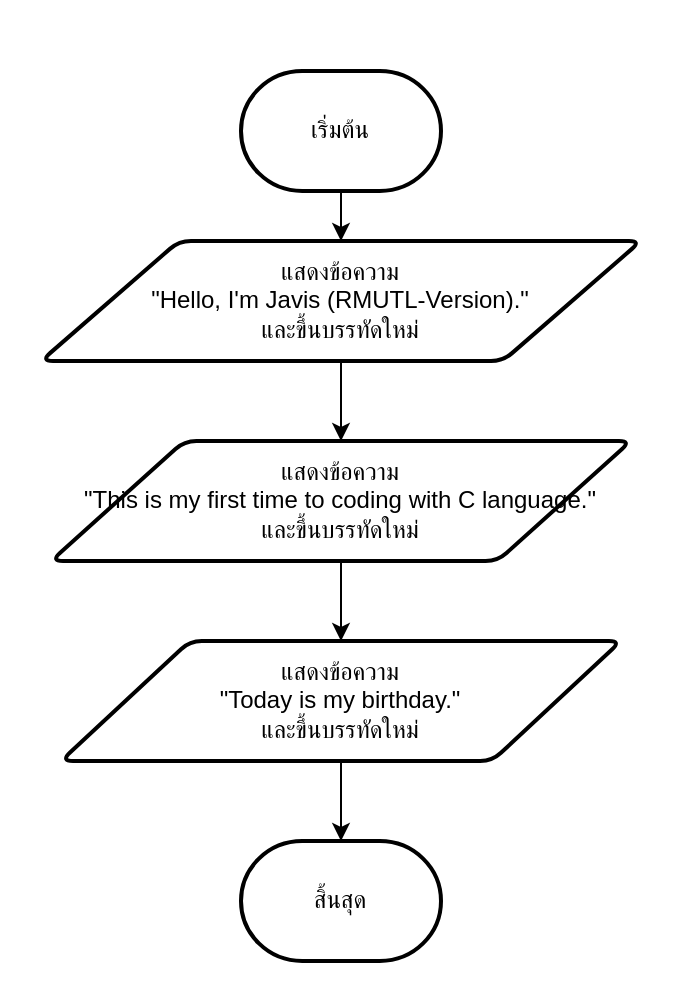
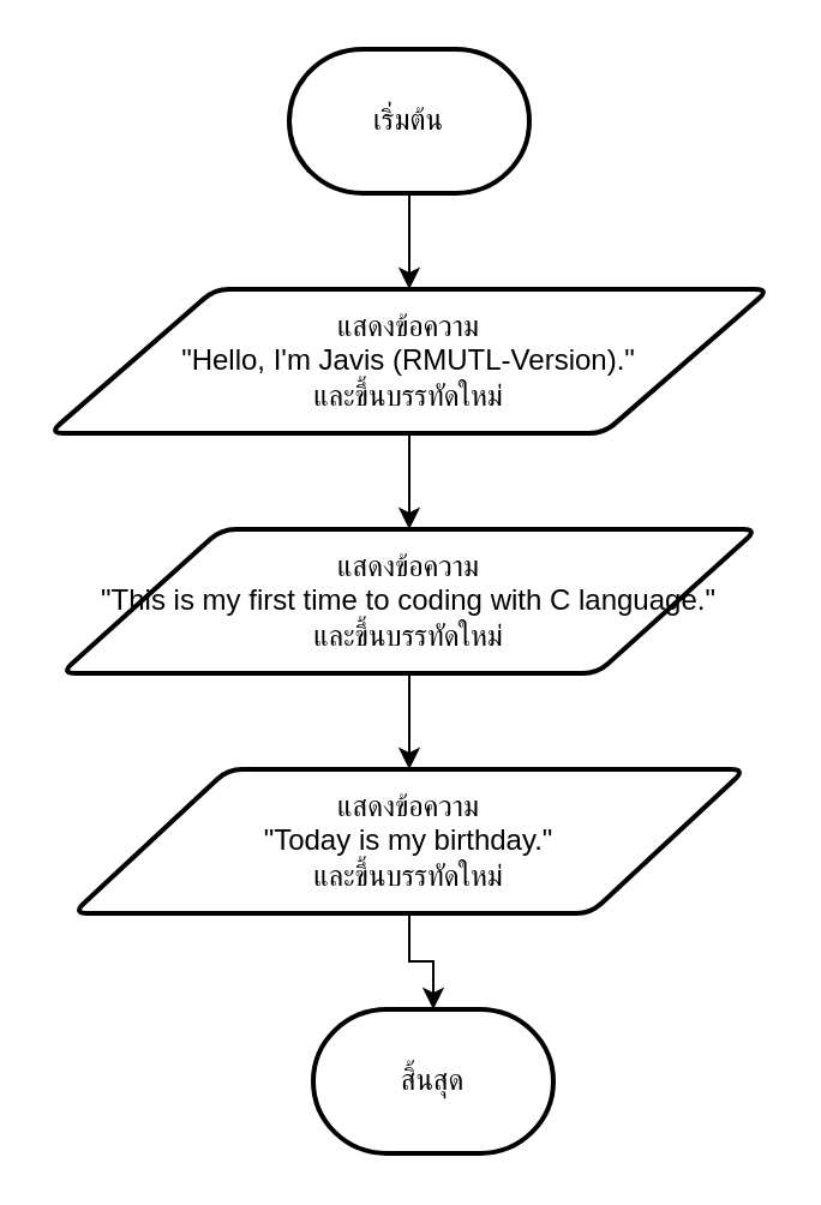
  <mxCell id="0" />
  <mxCell id="1" parent="0" />
  <mxCell id="2" value="" style="edgeStyle=orthogonalEdgeStyle;rounded=0;orthogonalLoop=1;jettySize=auto;html=1;" edge="1" parent="1" source="3" target="8"><mxGeometry relative="1" as="geometry" /></mxCell>
- <mxCell id="3" value="เริ่มต้น" style="strokeWidth=2;html=1;shape=mxgraph.flowchart.terminator;whiteSpace=wrap;" vertex="1" parent="1"><mxGeometry x="120" y="35" width="100" height="60" as="geometry" /></mxCell>
- <mxCell id="4" value="สิ้นสุด" style="strokeWidth=2;html=1;shape=mxgraph.flowchart.terminator;whiteSpace=wrap;" vertex="1" parent="1"><mxGeometry x="120" y="420" width="100" height="60" as="geometry" /></mxCell>
+ <mxCell id="3" value="เริ่มต้น" style="strokeWidth=2;html=1;shape=mxgraph.flowchart.terminator;whiteSpace=wrap;" vertex="1" parent="1"><mxGeometry x="120" y="20" width="100" height="60" as="geometry" /></mxCell>
+ <mxCell id="4" value="สิ้นสุด" style="strokeWidth=2;html=1;shape=mxgraph.flowchart.terminator;whiteSpace=wrap;" vertex="1" parent="1"><mxGeometry x="130" y="420" width="100" height="60" as="geometry" /></mxCell>
  <mxCell id="5" value="" style="edgeStyle=orthogonalEdgeStyle;rounded=0;orthogonalLoop=1;jettySize=auto;html=1;" edge="1" parent="1" source="6" target="10"><mxGeometry relative="1" as="geometry" /></mxCell>
  <mxCell id="6" value="แสดงข้อความ&lt;div&gt;&quot;This is my first time to coding with C language.&quot;&lt;/div&gt;&lt;div&gt;และขึ้นบรรทัดใหม่&lt;/div&gt;" style="shape=parallelogram;html=1;strokeWidth=2;perimeter=parallelogramPerimeter;whiteSpace=wrap;rounded=1;arcSize=12;size=0.23;" vertex="1" parent="1"><mxGeometry x="25" y="220" width="290" height="60" as="geometry" /></mxCell>
  <mxCell id="7" value="" style="edgeStyle=orthogonalEdgeStyle;rounded=0;orthogonalLoop=1;jettySize=auto;html=1;" edge="1" parent="1" source="8" target="6"><mxGeometry relative="1" as="geometry" /></mxCell>
  <mxCell id="8" value="แสดงข้อความ&lt;div&gt;&quot;Hello, I'm Javis (RMUTL-Version).&quot;&lt;/div&gt;&lt;div&gt;และขึ้นบรรทัดใหม่&lt;/div&gt;" style="shape=parallelogram;html=1;strokeWidth=2;perimeter=parallelogramPerimeter;whiteSpace=wrap;rounded=1;arcSize=12;size=0.23;" vertex="1" parent="1"><mxGeometry x="20" y="120" width="300" height="60" as="geometry" /></mxCell>
  <mxCell id="9" value="" style="edgeStyle=orthogonalEdgeStyle;rounded=0;orthogonalLoop=1;jettySize=auto;html=1;" edge="1" parent="1" source="10" target="4"><mxGeometry relative="1" as="geometry" /></mxCell>
  <mxCell id="10" value="แสดงข้อความ&lt;div&gt;&quot;Today is my birthday.&quot;&lt;/div&gt;&lt;div&gt;และขึ้นบรรทัดใหม่&lt;/div&gt;" style="shape=parallelogram;html=1;strokeWidth=2;perimeter=parallelogramPerimeter;whiteSpace=wrap;rounded=1;arcSize=12;size=0.23;" vertex="1" parent="1"><mxGeometry x="30" y="320" width="280" height="60" as="geometry" /></mxCell>
